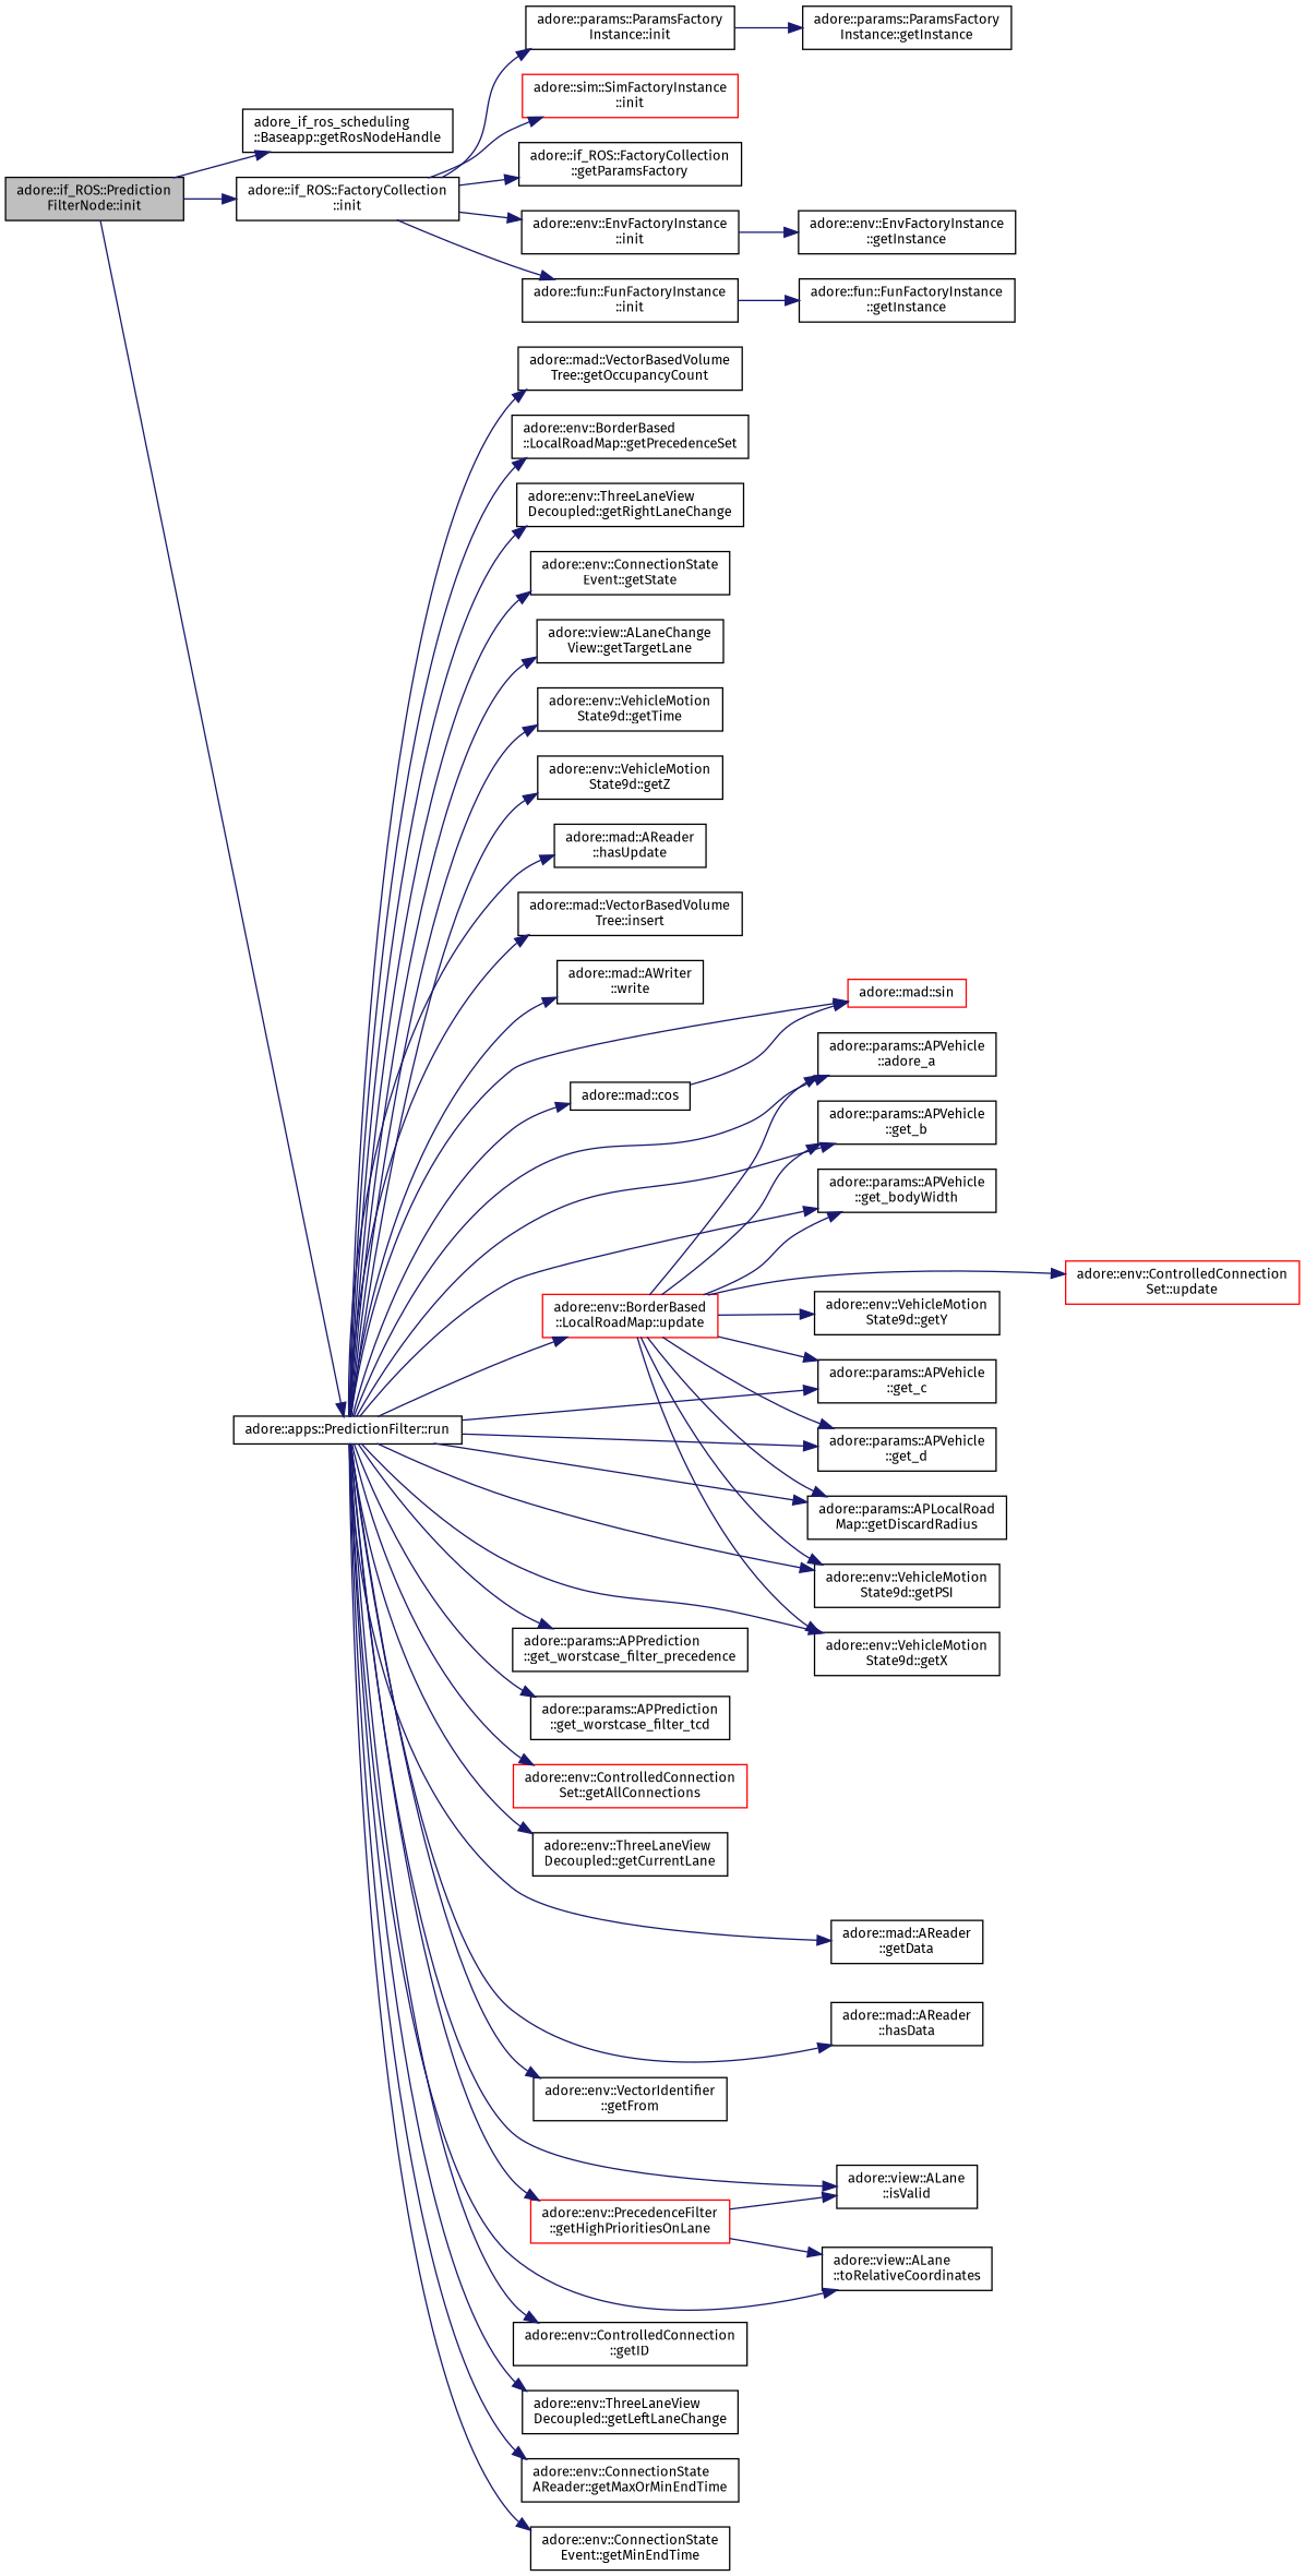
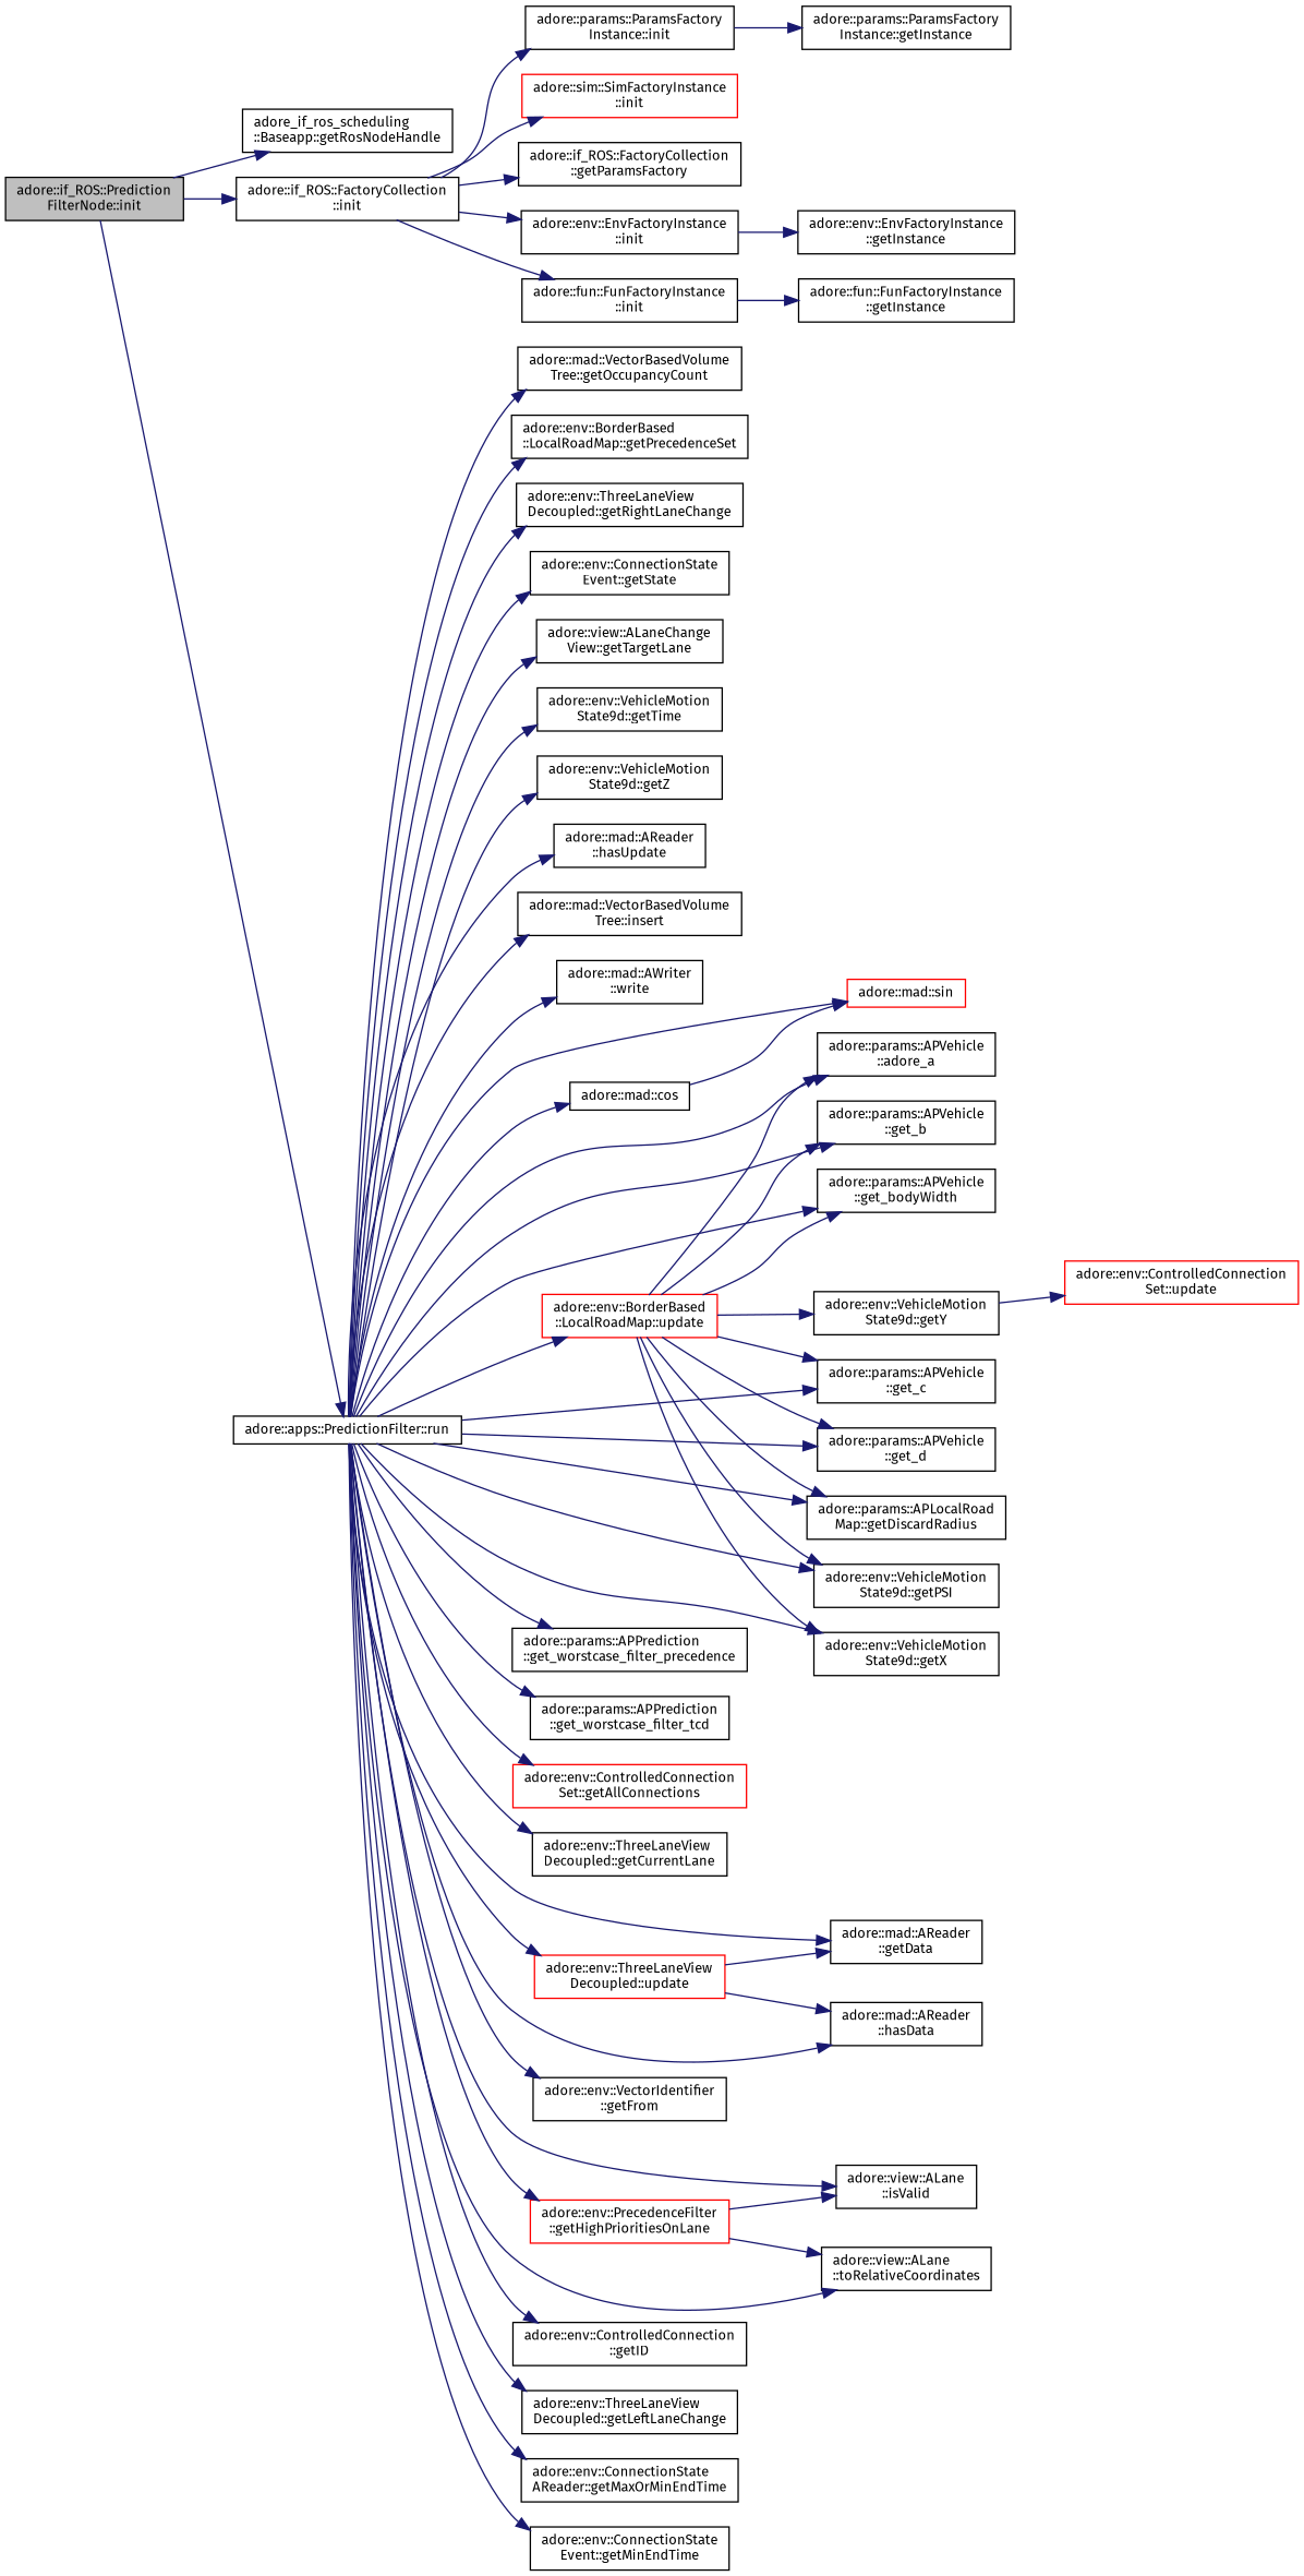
  digraph {
    fontname="Fira Sans"
    rankdir=LR
    node [color=black fillcolor=white fontname="Fira Sans" fontsize=10 shape=record style=filled]
    edge [color=midnightblue fontname="Fira Sans" fontsize=10 labelfontname=Helvetica labelfontsize=10 style=solid]
    n1 [fillcolor=grey75 fontcolor=black height=0.2 label="adore::if_ROS::Prediction\lFilterNode::init" width=0.4]
    n2 [height=0.2 label="adore_if_ros_scheduling\l::Baseapp::getRosNodeHandle" width=0.4]
    n3 [height=0.2 label="adore::if_ROS::FactoryCollection\l::init" width=0.4]
    n4 [height=0.2 label="adore::apps::PredictionFilter::run" width=0.4]
    n5 [height=0.2 label="adore::if_ROS::FactoryCollection\l::getParamsFactory" width=0.4]
    n6 [height=0.2 label="adore::env::EnvFactoryInstance\l::init" width=0.4]
    n7 [height=0.2 label="adore::fun::FunFactoryInstance\l::init" width=0.4]
    n8 [height=0.2 label="adore::params::ParamsFactory\lInstance::init" width=0.4]
    n9 [color=red height=0.2 label="adore::sim::SimFactoryInstance\l::init" width=0.4]
    n10 [height=0.2 label="adore::mad::cos" width=0.4]
    n11 [color=red height=0.2 label="adore::mad::sin" width=0.4]
    n12 [height=0.2 label="adore::params::APVehicle\l::adore_a" width=0.4]
    n13 [height=0.2 label="adore::params::APVehicle\l::get_b" width=0.4]
    n14 [height=0.2 label="adore::params::APVehicle\l::get_bodyWidth" width=0.4]
    n15 [height=0.2 label="adore::params::APVehicle\l::get_c" width=0.4]
    n16 [height=0.2 label="adore::params::APVehicle\l::get_d" width=0.4]
    n17 [height=0.2 label="adore::params::APPrediction\l::get_worstcase_filter_precedence" width=0.4]
    n18 [height=0.2 label="adore::params::APPrediction\l::get_worstcase_filter_tcd" width=0.4]
    n19 [color=red height=0.2 label="adore::env::ControlledConnection\lSet::getAllConnections" width=0.4]
    n20 [height=0.2 label="adore::env::ThreeLaneView\lDecoupled::getCurrentLane" width=0.4]
    n21 [height=0.2 label="adore::mad::AReader\l::getData" width=0.4]
    n22 [height=0.2 label="adore::params::APLocalRoad\lMap::getDiscardRadius" width=0.4]
    n23 [height=0.2 label="adore::env::VectorIdentifier\l::getFrom" width=0.4]
    n24 [color=red height=0.2 label="adore::env::PrecedenceFilter\l::getHighPrioritiesOnLane" width=0.4]
    n25 [height=0.2 label="adore::view::ALane\l::isValid" width=0.4]
    n26 [height=0.2 label="adore::view::ALane\l::toRelativeCoordinates" width=0.4]
    n27 [height=0.2 label="adore::env::ControlledConnection\l::getID" width=0.4]
    n28 [height=0.2 label="adore::env::ThreeLaneView\lDecoupled::getLeftLaneChange" width=0.4]
    n29 [height=0.2 label="adore::env::ConnectionState\lAReader::getMaxOrMinEndTime" width=0.4]
    n30 [height=0.2 label="adore::env::ConnectionState\lEvent::getMinEndTime" width=0.4]
    n31 [height=0.2 label="adore::mad::VectorBasedVolume\lTree::getOccupancyCount" width=0.4]
    n32 [height=0.2 label="adore::env::BorderBased\l::LocalRoadMap::getPrecedenceSet" width=0.4]
    n33 [height=0.2 label="adore::env::VehicleMotion\lState9d::getPSI" width=0.4]
    n34 [height=0.2 label="adore::env::ThreeLaneView\lDecoupled::getRightLaneChange" width=0.4]
    n35 [height=0.2 label="adore::env::ConnectionState\lEvent::getState" width=0.4]
    n36 [height=0.2 label="adore::view::ALaneChange\lView::getTargetLane" width=0.4]
    n37 [height=0.2 label="adore::env::VehicleMotion\lState9d::getTime" width=0.4]
    n38 [height=0.2 label="adore::env::VehicleMotion\lState9d::getX" width=0.4]
    n39 [height=0.2 label="adore::env::VehicleMotion\lState9d::getZ" width=0.4]
    n40 [height=0.2 label="adore::mad::AReader\l::hasData" width=0.4]
    n41 [height=0.2 label="adore::mad::AReader\l::hasUpdate" width=0.4]
    n42 [height=0.2 label="adore::mad::VectorBasedVolume\lTree::insert" width=0.4]
+   n43 [color=red height=0.2 label="adore::env::ThreeLaneView\lDecoupled::update" width=0.4]
    n44 [color=red height=0.2 label="adore::env::BorderBased\l::LocalRoadMap::update" width=0.4]
    n45 [height=0.2 label="adore::mad::AWriter\l::write" width=0.4]
    n46 [height=0.2 label="adore::env::EnvFactoryInstance\l::getInstance" width=0.4]
    n47 [height=0.2 label="adore::fun::FunFactoryInstance\l::getInstance" width=0.4]
    n48 [height=0.2 label="adore::params::ParamsFactory\lInstance::getInstance" width=0.4]
    n49 [height=0.2 label="adore::env::VehicleMotion\lState9d::getY" width=0.4]
    n50 [color=red height=0.2 label="adore::env::ControlledConnection\lSet::update" width=0.4]
    n1 -> n2
    n1 -> n3
    n1 -> n4
    n3 -> n5
    n3 -> n6
    n3 -> n7
    n3 -> n8
    n3 -> n9
    n4 -> n10
    n4 -> n11
    n4 -> n12
    n4 -> n13
    n4 -> n14
    n4 -> n15
    n4 -> n16
    n4 -> n17
    n4 -> n18
    n4 -> n19
    n4 -> n20
    n4 -> n21
    n4 -> n22
    n4 -> n23
    n4 -> n24
    n4 -> n25
    n4 -> n26
    n4 -> n27
    n4 -> n28
    n4 -> n29
    n4 -> n30
    n4 -> n31
    n4 -> n32
    n4 -> n33
    n4 -> n34
    n4 -> n35
    n4 -> n36
    n4 -> n37
    n4 -> n38
    n4 -> n39
    n4 -> n40
    n4 -> n41
    n4 -> n42
+   n4 -> n43
    n4 -> n44
    n4 -> n45
    n6 -> n46
    n7 -> n47
    n8 -> n48
    n10 -> n11
    n24 -> n25
    n24 -> n26
+   n43 -> n21
+   n43 -> n40
    n44 -> n12
    n44 -> n13
    n44 -> n14
    n44 -> n15
    n44 -> n16
    n44 -> n22
    n44 -> n33
    n44 -> n38
    n44 -> n49
-   n44 -> n50
+   n49 -> n50
  }
